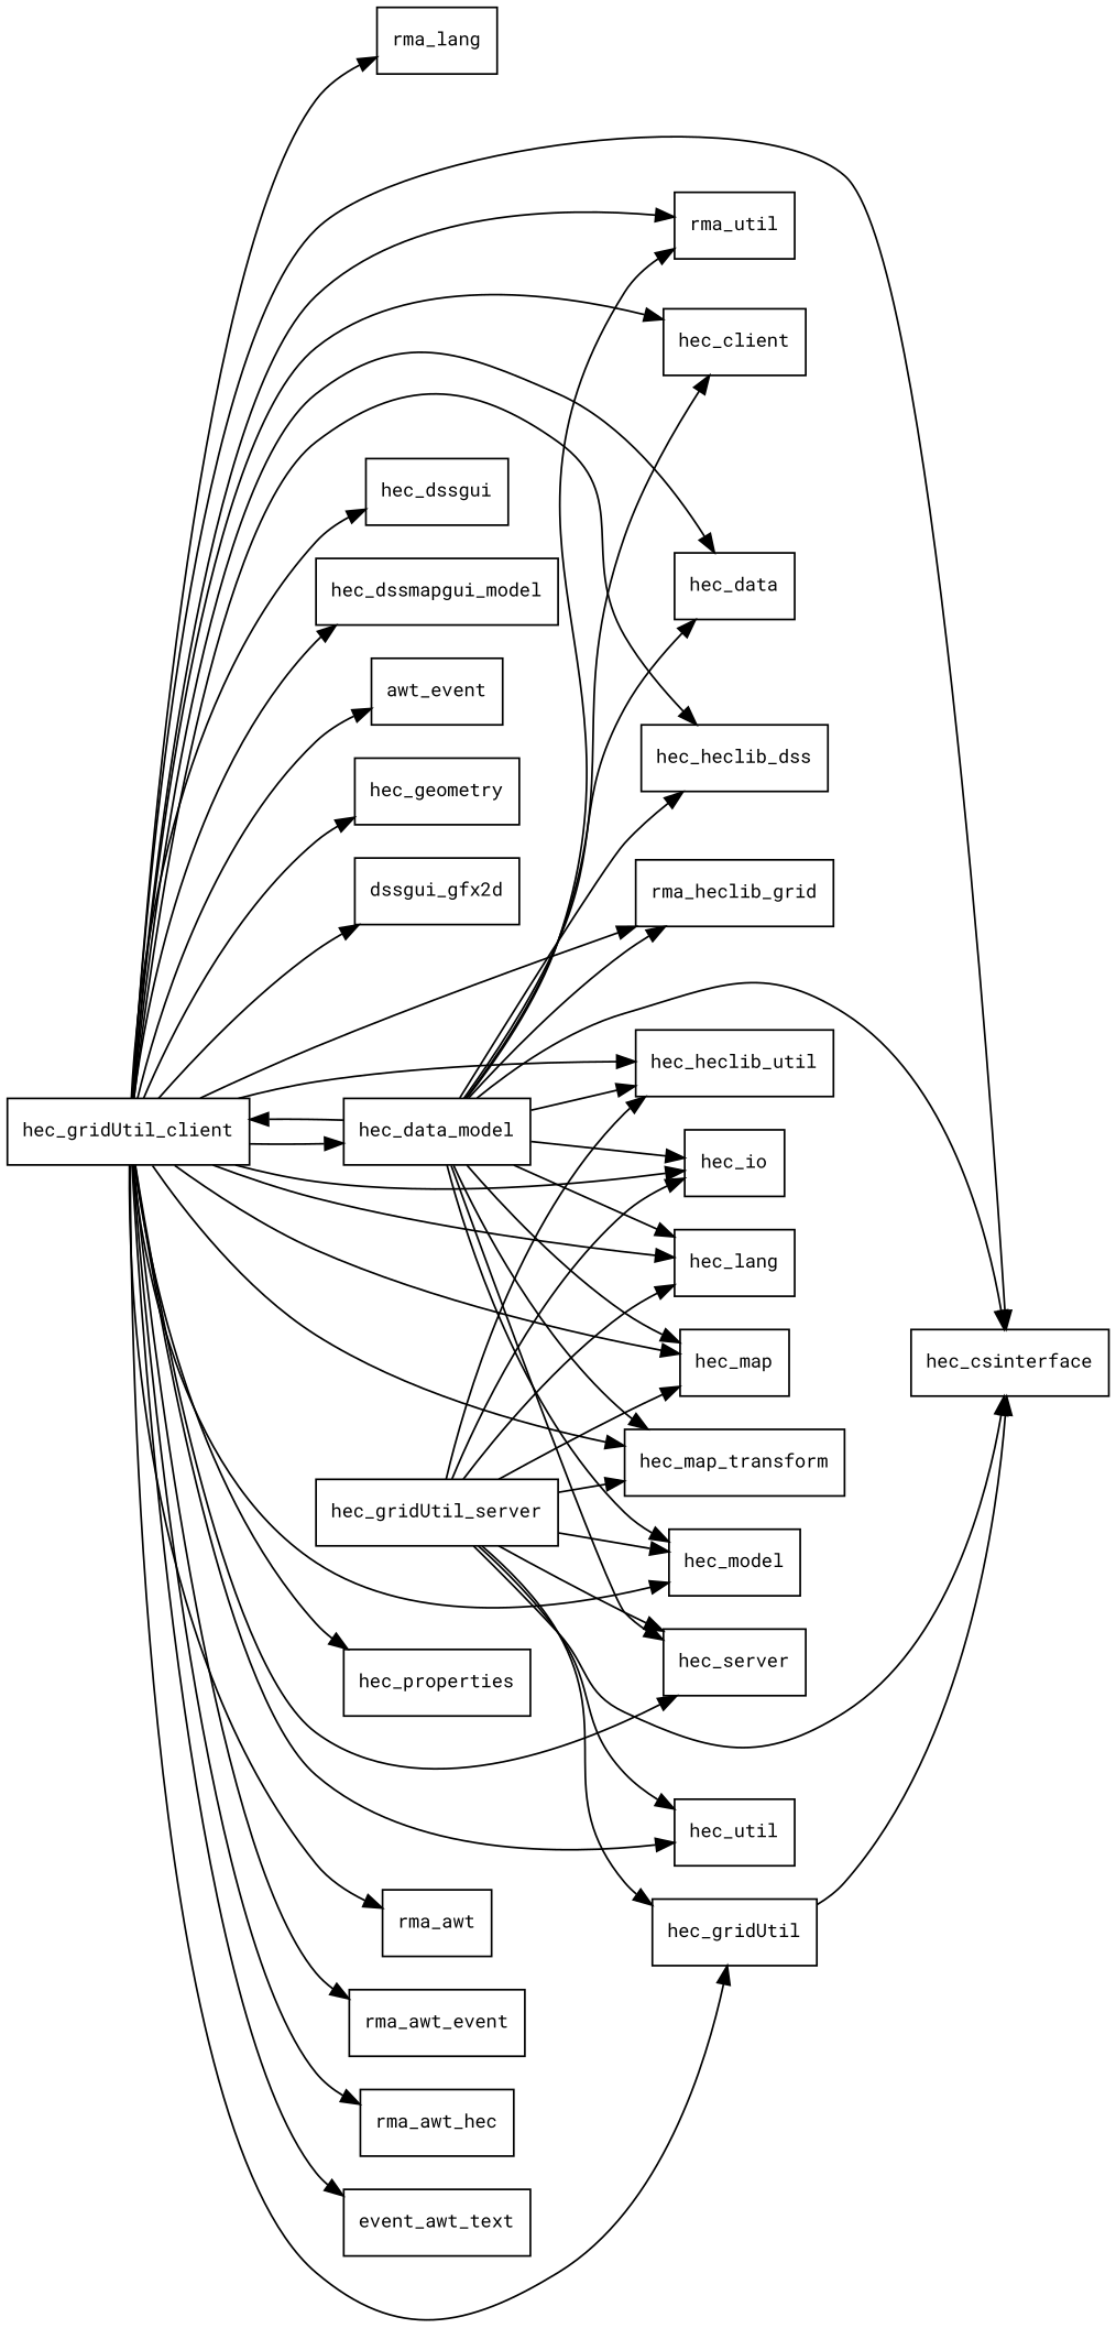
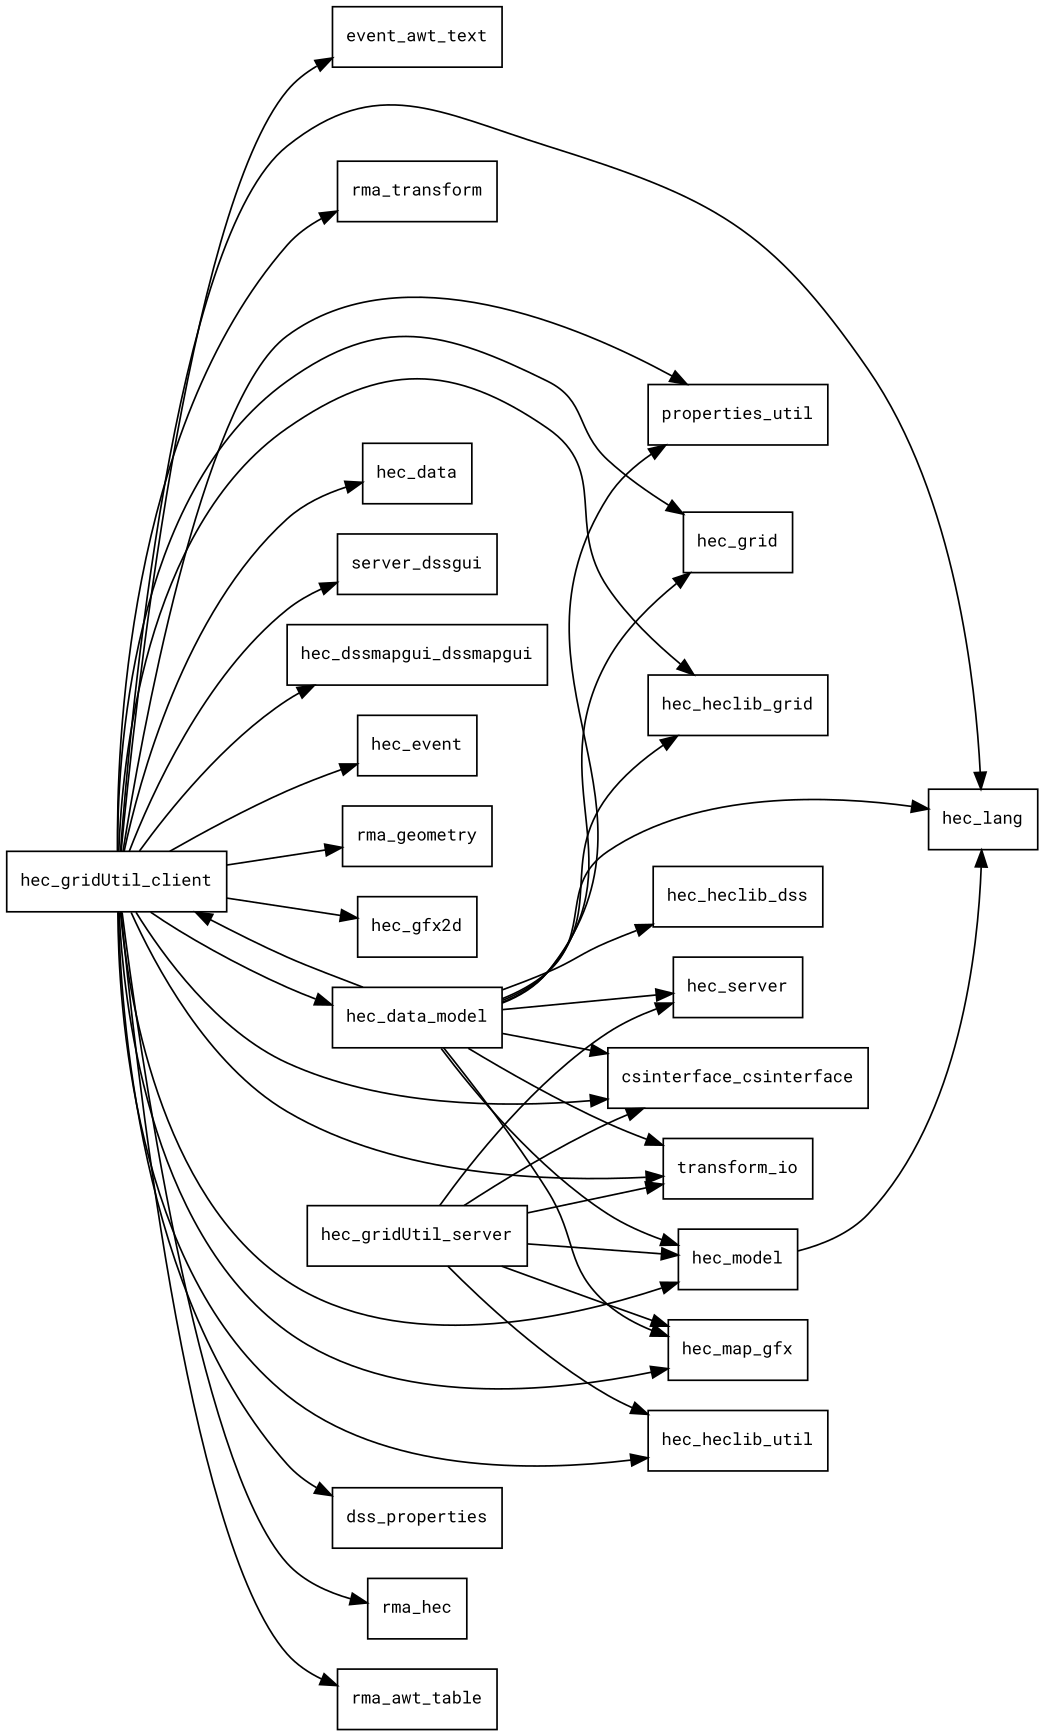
  digraph {
    fontname="Roboto Mono"
    rankdir=LR
    node [fontname="Roboto Mono" fontsize=10.0 shape=box]
    edge [fontname="Roboto Mono"]
-   hec_gridUtil
-   hec_csinterface
+   hec_csinterface [label=csinterface_csinterface]
    hec_gridUtil_client
-   hec_client
+   hec_client [label=hec_grid]
    hec_data
-   hec_dssgui
-   hec_dssmapgui_model
-   hec_event [label=awt_event]
-   hec_geometry
-   hec_gfx2d [label=dssgui_gfx2d]
+   hec_dssgui [label=server_dssgui]
+   hec_dssmapgui_model [label=hec_dssmapgui_dssmapgui]
+   hec_event
+   hec_geometry [label=rma_geometry]
+   hec_gfx2d
    n11 [label=hec_data_model]
    hec_heclib_dss
-   hec_heclib_grid [label=rma_heclib_grid]
+   hec_heclib_grid
    hec_heclib_util
-   hec_io
+   hec_io [label=transform_io]
    hec_lang
-   hec_map
-   hec_map_transform
+   hec_map_transform [label=hec_map_gfx]
    hec_model
-   hec_properties
+   hec_properties [label=dss_properties]
    hec_server
-   hec_util
-   rma_awt
-   rma_awt_event
-   rma_awt_table [label=rma_awt_hec]
+   rma_awt [label=rma_hec]
+   rma_awt_table
    n26 [label=event_awt_text]
-   rma_lang
-   rma_util
+   rma_lang [label=rma_transform]
+   rma_util [label=properties_util]
    hec_gridUtil_server
-   hec_gridUtil -> hec_csinterface
-   hec_gridUtil_client -> hec_gridUtil
    hec_gridUtil_client -> hec_csinterface
    hec_gridUtil_client -> hec_client
    hec_gridUtil_client -> hec_data
    hec_gridUtil_client -> hec_dssgui
    hec_gridUtil_client -> hec_dssmapgui_model
    hec_gridUtil_client -> hec_event
    hec_gridUtil_client -> hec_geometry
    hec_gridUtil_client -> hec_gfx2d
    hec_gridUtil_client -> n11
-   hec_gridUtil_client -> hec_heclib_dss
    hec_gridUtil_client -> hec_heclib_grid
    hec_gridUtil_client -> hec_heclib_util
    hec_gridUtil_client -> hec_io
    hec_gridUtil_client -> hec_lang
-   hec_gridUtil_client -> hec_map
    hec_gridUtil_client -> hec_map_transform
    hec_gridUtil_client -> hec_model
    hec_gridUtil_client -> hec_properties
-   hec_gridUtil_client -> hec_server
-   hec_gridUtil_client -> hec_util
    hec_gridUtil_client -> rma_awt
-   hec_gridUtil_client -> rma_awt_event
    hec_gridUtil_client -> rma_awt_table
    hec_gridUtil_client -> n26
    hec_gridUtil_client -> rma_lang
    hec_gridUtil_client -> rma_util
    n11 -> hec_csinterface
    n11 -> hec_gridUtil_client
    n11 -> hec_client
-   n11 -> hec_data
    n11 -> hec_heclib_dss
    n11 -> hec_heclib_grid
-   n11 -> hec_heclib_util
    n11 -> hec_io
    n11 -> hec_lang
-   n11 -> hec_map
    n11 -> hec_map_transform
    n11 -> hec_model
    n11 -> hec_server
    n11 -> rma_util
-   hec_gridUtil_server -> hec_gridUtil
    hec_gridUtil_server -> hec_csinterface
    hec_gridUtil_server -> hec_heclib_util
    hec_gridUtil_server -> hec_io
-   hec_gridUtil_server -> hec_lang
-   hec_gridUtil_server -> hec_map
+   hec_model -> hec_lang
    hec_gridUtil_server -> hec_map_transform
    hec_gridUtil_server -> hec_model
    hec_gridUtil_server -> hec_server
-   hec_gridUtil_server -> hec_util
  }
